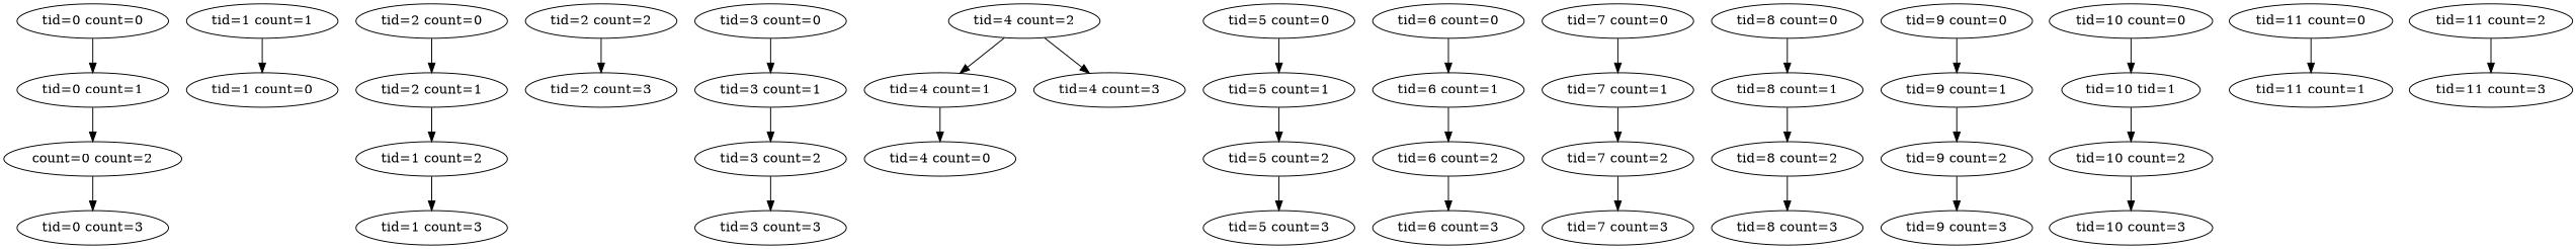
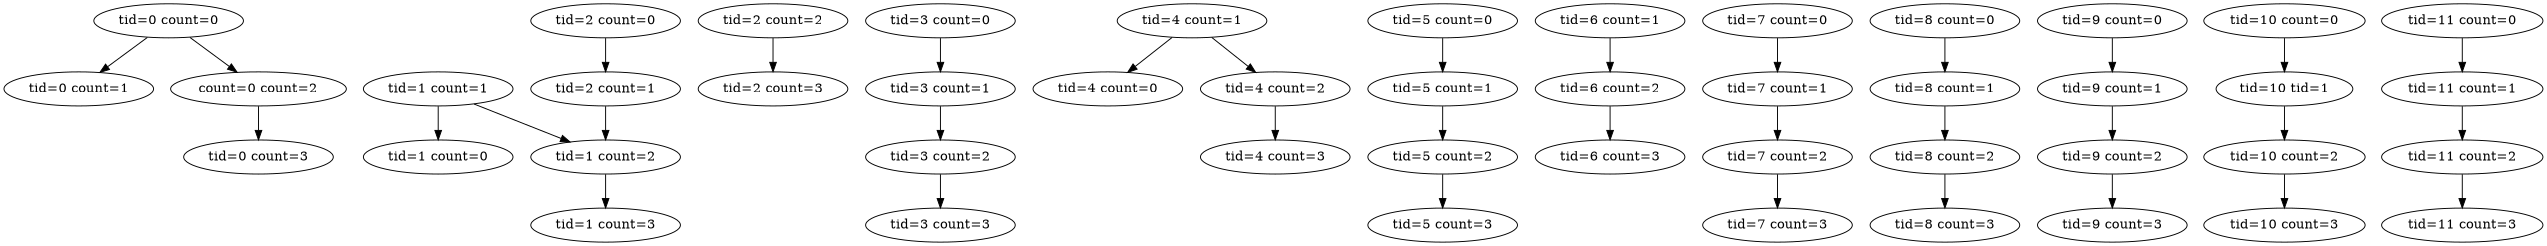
  digraph {
    node [count=0 is_write=0 start_addr=0 tid=0]
    n1 [label="tid=0 count=0"]
    n2 [count=1 label="tid=0 count=1"]
    n3 [count=2 label="count=0 count=2"]
    n4 [count=3 label="tid=0 count=3"]
    n5 [label="tid=1 count=0" tid=1]
    n6 [count=1 label="tid=1 count=1" tid=1]
    n7 [count=2 label="tid=1 count=2" tid=1]
    n8 [count=3 label="tid=1 count=3" tid=1]
    n9 [label="tid=2 count=0" tid=2]
    n10 [count=1 label="tid=2 count=1" tid=2]
    n11 [count=2 label="tid=2 count=2" tid=2]
    n12 [count=3 label="tid=2 count=3" tid=2]
    n13 [label="tid=3 count=0" tid=3]
    n14 [count=1 label="tid=3 count=1" tid=3]
    n15 [count=2 label="tid=3 count=2" tid=3]
    n16 [count=3 label="tid=3 count=3" tid=3]
    n17 [label="tid=4 count=0" tid=4]
    n18 [count=1 label="tid=4 count=1" tid=4]
    n19 [count=2 label="tid=4 count=2" tid=4]
    n20 [count=3 label="tid=4 count=3" tid=4]
    n21 [label="tid=5 count=0" tid=5]
    n22 [count=1 label="tid=5 count=1" tid=5]
    n23 [count=2 label="tid=5 count=2" tid=5]
    n24 [count=3 label="tid=5 count=3" tid=5]
-   n25 [label="tid=6 count=0" tid=6]
    n26 [count=1 label="tid=6 count=1" tid=6]
    n27 [count=2 label="tid=6 count=2" tid=6]
    n28 [count=3 label="tid=6 count=3" tid=6]
    n29 [label="tid=7 count=0" tid=7]
    n30 [count=1 label="tid=7 count=1" tid=7]
    n31 [count=2 label="tid=7 count=2" tid=7]
    n32 [count=3 label="tid=7 count=3" tid=7]
    n33 [label="tid=8 count=0" tid=8]
    n34 [count=1 label="tid=8 count=1" tid=8]
    n35 [count=2 label="tid=8 count=2" tid=8]
    n36 [count=3 label="tid=8 count=3" tid=8]
    n37 [label="tid=9 count=0" tid=9]
    n38 [count=1 label="tid=9 count=1" tid=9]
    n39 [count=2 label="tid=9 count=2" tid=9]
    n40 [count=3 label="tid=9 count=3" tid=9]
    n41 [label="tid=10 count=0" tid=10]
    n42 [count=1 label="tid=10 tid=1" tid=10]
    n43 [count=2 label="tid=10 count=2" tid=10]
    n44 [count=3 label="tid=10 count=3" tid=10]
    n45 [label="tid=11 count=0" tid=11]
    n46 [count=1 label="tid=11 count=1" tid=11]
    n47 [count=2 label="tid=11 count=2" tid=11]
    n48 [count=3 label="tid=11 count=3" tid=11]
    n1 -> n2
-   n2 -> n3
+   n1 -> n3
    n3 -> n4
    n6 -> n5
+   n6 -> n7
    n7 -> n8
    n9 -> n10
    n10 -> n7
    n11 -> n12
    n13 -> n14
    n14 -> n15
    n15 -> n16
    n18 -> n17
-   n19 -> n18
+   n18 -> n19
    n19 -> n20
    n21 -> n22
    n22 -> n23
    n23 -> n24
-   n25 -> n26
    n26 -> n27
    n27 -> n28
    n29 -> n30
    n30 -> n31
    n31 -> n32
    n33 -> n34
    n34 -> n35
    n35 -> n36
    n37 -> n38
    n38 -> n39
    n39 -> n40
    n41 -> n42
    n42 -> n43
    n43 -> n44
    n45 -> n46
+   n46 -> n47
    n47 -> n48
  }
